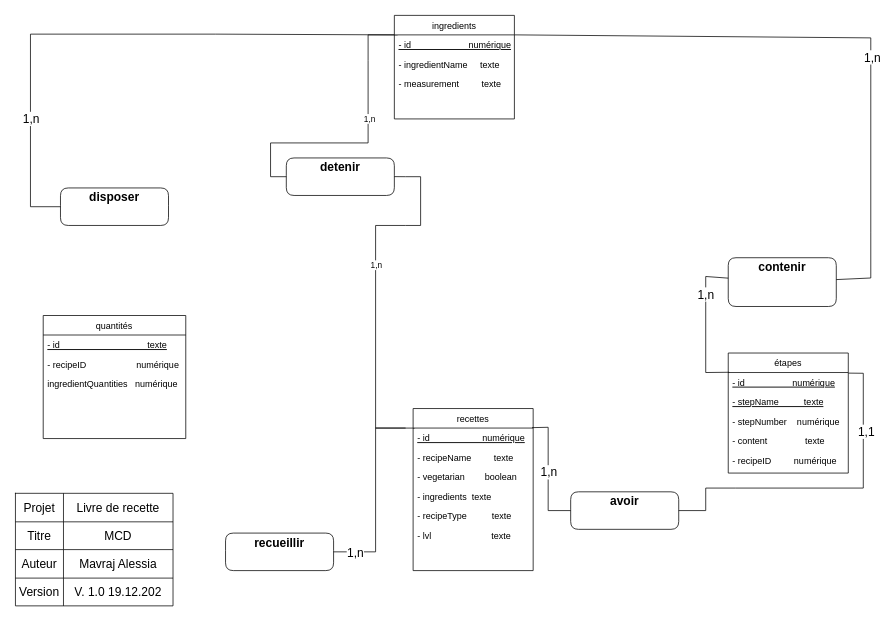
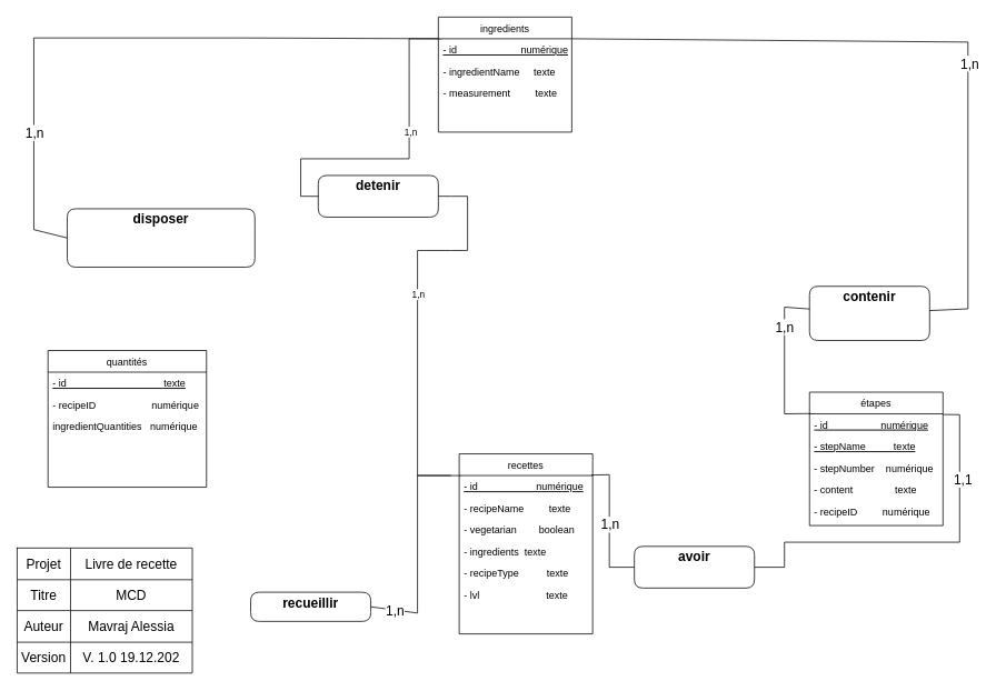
  <mxCell id="0" />
  <mxCell id="1" parent="0" />
  <mxCell id="2" style="edgeStyle=none;rounded=0;orthogonalLoop=1;jettySize=auto;html=1;entryX=0;entryY=0.5;entryDx=0;entryDy=0;fontSize=12;startSize=8;endSize=8;exitX=0.027;exitY=0;exitDx=0;exitDy=0;exitPerimeter=0;endArrow=none;endFill=0;" parent="1" source="5" target="37" edge="1"><mxGeometry relative="1" as="geometry"><Array as="points"><mxPoint x="287" y="45" /><mxPoint x="40" y="45" /><mxPoint x="40" y="275" /></Array></mxGeometry></mxCell>
  <mxCell id="3" value="1,n" style="edgeLabel;html=1;align=center;verticalAlign=middle;resizable=0;points=[];fontSize=16;" parent="2" vertex="1" connectable="0"><mxGeometry x="0.326" y="2" relative="1" as="geometry"><mxPoint x="-2" y="99" as="offset" /></mxGeometry></mxCell>
  <mxCell id="4" value="ingredients" style="swimlane;fontStyle=0;align=center;verticalAlign=top;childLayout=stackLayout;horizontal=1;startSize=26;horizontalStack=0;resizeParent=1;resizeLast=0;collapsible=1;marginBottom=0;rounded=0;shadow=0;strokeWidth=1;" parent="1" vertex="1"><mxGeometry x="525" y="20" width="160" height="138" as="geometry"><mxRectangle x="230" y="140" width="160" height="26" as="alternateBounds" /></mxGeometry></mxCell>
  <mxCell id="5" value="- id                       numérique" style="text;align=left;verticalAlign=top;spacingLeft=4;spacingRight=4;overflow=hidden;rotatable=0;points=[[0,0.5],[1,0.5]];portConstraint=eastwest;fontStyle=4" parent="4" vertex="1"><mxGeometry y="26" width="160" height="26" as="geometry" /></mxCell>
  <mxCell id="6" value="- ingredientName     texte" style="text;align=left;verticalAlign=top;spacingLeft=4;spacingRight=4;overflow=hidden;rotatable=0;points=[[0,0.5],[1,0.5]];portConstraint=eastwest;rounded=0;shadow=0;html=0;" parent="4" vertex="1"><mxGeometry y="52" width="160" height="26" as="geometry" /></mxCell>
  <mxCell id="7" value="- measurement         texte" style="text;align=left;verticalAlign=top;spacingLeft=4;spacingRight=4;overflow=hidden;rotatable=0;points=[[0,0.5],[1,0.5]];portConstraint=eastwest;rounded=0;shadow=0;html=0;" parent="4" vertex="1"><mxGeometry y="78" width="160" height="26" as="geometry" /></mxCell>
  <mxCell id="8" value="quantités" style="swimlane;fontStyle=0;align=center;verticalAlign=top;childLayout=stackLayout;horizontal=1;startSize=26;horizontalStack=0;resizeParent=1;resizeLast=0;collapsible=1;marginBottom=0;rounded=0;shadow=0;strokeWidth=1;" parent="1" vertex="1"><mxGeometry x="57" y="420" width="190" height="164" as="geometry"><mxRectangle x="130" y="380" width="160" height="26" as="alternateBounds" /></mxGeometry></mxCell>
  <mxCell id="9" value="- id                                   texte" style="text;align=left;verticalAlign=top;spacingLeft=4;spacingRight=4;overflow=hidden;rotatable=0;points=[[0,0.5],[1,0.5]];portConstraint=eastwest;fontStyle=4" parent="8" vertex="1"><mxGeometry y="26" width="190" height="26" as="geometry" /></mxCell>
  <mxCell id="10" value="- recipeID                    numérique" style="text;align=left;verticalAlign=top;spacingLeft=4;spacingRight=4;overflow=hidden;rotatable=0;points=[[0,0.5],[1,0.5]];portConstraint=eastwest;rounded=0;shadow=0;html=0;" parent="8" vertex="1"><mxGeometry y="52" width="190" height="26" as="geometry" /></mxCell>
  <mxCell id="11" value="ingredientQuantities   numérique" style="text;align=left;verticalAlign=top;spacingLeft=4;spacingRight=4;overflow=hidden;rotatable=0;points=[[0,0.5],[1,0.5]];portConstraint=eastwest;rounded=0;shadow=0;html=0;" parent="8" vertex="1"><mxGeometry y="78" width="190" height="26" as="geometry" /></mxCell>
  <mxCell id="12" style="edgeStyle=none;rounded=0;orthogonalLoop=1;jettySize=auto;html=1;entryX=1;entryY=0.5;entryDx=0;entryDy=0;fontSize=12;startSize=8;endSize=8;exitX=0.012;exitY=0.002;exitDx=0;exitDy=0;endArrow=none;endFill=0;exitPerimeter=0;" parent="1" source="15" target="38" edge="1"><mxGeometry relative="1" as="geometry"><Array as="points"><mxPoint x="500" y="570" /><mxPoint x="500" y="735" /></Array></mxGeometry></mxCell>
  <mxCell id="13" value="1,n" style="edgeLabel;html=1;align=center;verticalAlign=middle;resizable=0;points=[];fontSize=16;" parent="12" vertex="1" connectable="0"><mxGeometry x="0.757" y="1" relative="1" as="geometry"><mxPoint x="-4" y="-1" as="offset" /></mxGeometry></mxCell>
  <mxCell id="14" value="recettes" style="swimlane;fontStyle=0;align=center;verticalAlign=top;childLayout=stackLayout;horizontal=1;startSize=26;horizontalStack=0;resizeParent=1;resizeLast=0;collapsible=1;marginBottom=0;rounded=0;shadow=0;strokeWidth=1;" parent="1" vertex="1"><mxGeometry x="550" y="544" width="160" height="216" as="geometry"><mxRectangle x="340" y="380" width="170" height="26" as="alternateBounds" /></mxGeometry></mxCell>
  <mxCell id="15" value="- id                     numérique" style="text;align=left;verticalAlign=top;spacingLeft=4;spacingRight=4;overflow=hidden;rotatable=0;points=[[0,0.5],[1,0.5]];portConstraint=eastwest;fontStyle=4" parent="14" vertex="1"><mxGeometry y="26" width="160" height="26" as="geometry" /></mxCell>
  <mxCell id="16" value="- recipeName         texte" style="text;align=left;verticalAlign=top;spacingLeft=4;spacingRight=4;overflow=hidden;rotatable=0;points=[[0,0.5],[1,0.5]];portConstraint=eastwest;" parent="14" vertex="1"><mxGeometry y="52" width="160" height="26" as="geometry" /></mxCell>
  <mxCell id="17" value="- vegetarian        boolean" style="text;align=left;verticalAlign=top;spacingLeft=4;spacingRight=4;overflow=hidden;rotatable=0;points=[[0,0.5],[1,0.5]];portConstraint=eastwest;" parent="14" vertex="1"><mxGeometry y="78" width="160" height="26" as="geometry" /></mxCell>
  <mxCell id="18" value="- ingredients  texte" style="text;align=left;verticalAlign=top;spacingLeft=4;spacingRight=4;overflow=hidden;rotatable=0;points=[[0,0.5],[1,0.5]];portConstraint=eastwest;" parent="14" vertex="1"><mxGeometry y="104" width="160" height="26" as="geometry" /></mxCell>
  <mxCell id="19" value="- recipeType          texte" style="text;align=left;verticalAlign=top;spacingLeft=4;spacingRight=4;overflow=hidden;rotatable=0;points=[[0,0.5],[1,0.5]];portConstraint=eastwest;" parent="14" vertex="1"><mxGeometry y="130" width="160" height="26" as="geometry" /></mxCell>
  <mxCell id="20" value="- lvl                        texte" style="text;align=left;verticalAlign=top;spacingLeft=4;spacingRight=4;overflow=hidden;rotatable=0;points=[[0,0.5],[1,0.5]];portConstraint=eastwest;" parent="14" vertex="1"><mxGeometry y="156" width="160" height="26" as="geometry" /></mxCell>
  <mxCell id="21" value="étapes" style="swimlane;fontStyle=0;align=center;verticalAlign=top;childLayout=stackLayout;horizontal=1;startSize=26;horizontalStack=0;resizeParent=1;resizeLast=0;collapsible=1;marginBottom=0;rounded=0;shadow=0;strokeWidth=1;" parent="1" vertex="1"><mxGeometry x="970" y="470" width="160" height="160" as="geometry"><mxRectangle x="550" y="140" width="160" height="26" as="alternateBounds" /></mxGeometry></mxCell>
  <mxCell id="22" value="- id                   numérique" style="text;align=left;verticalAlign=top;spacingLeft=4;spacingRight=4;overflow=hidden;rotatable=0;points=[[0,0.5],[1,0.5]];portConstraint=eastwest;fontStyle=4" parent="21" vertex="1"><mxGeometry y="26" width="160" height="26" as="geometry" /></mxCell>
  <mxCell id="23" value="- stepName           texte" style="text;align=left;verticalAlign=top;spacingLeft=4;spacingRight=4;overflow=hidden;rotatable=0;points=[[0,0.5],[1,0.5]];portConstraint=eastwest;rounded=0;shadow=0;html=0;fontStyle=4" parent="21" vertex="1"><mxGeometry y="52" width="160" height="26" as="geometry" /></mxCell>
  <mxCell id="24" value="- stepNumber    numérique" style="text;align=left;verticalAlign=top;spacingLeft=4;spacingRight=4;overflow=hidden;rotatable=0;points=[[0,0.5],[1,0.5]];portConstraint=eastwest;rounded=0;shadow=0;html=0;" parent="21" vertex="1"><mxGeometry y="78" width="160" height="26" as="geometry" /></mxCell>
  <mxCell id="25" value="- content               texte" style="text;align=left;verticalAlign=top;spacingLeft=4;spacingRight=4;overflow=hidden;rotatable=0;points=[[0,0.5],[1,0.5]];portConstraint=eastwest;rounded=0;shadow=0;html=0;" parent="21" vertex="1"><mxGeometry y="104" width="160" height="26" as="geometry" /></mxCell>
  <mxCell id="26" value="- recipeID         numérique" style="text;align=left;verticalAlign=top;spacingLeft=4;spacingRight=4;overflow=hidden;rotatable=0;points=[[0,0.5],[1,0.5]];portConstraint=eastwest;rounded=0;shadow=0;html=0;" parent="21" vertex="1"><mxGeometry y="130" width="160" height="26" as="geometry" /></mxCell>
  <mxCell id="27" style="edgeStyle=none;rounded=0;orthogonalLoop=1;jettySize=auto;html=1;fontSize=12;startSize=8;endSize=8;endArrow=none;endFill=0;entryX=0.008;entryY=-0.013;entryDx=0;entryDy=0;entryPerimeter=0;" parent="1" source="31" target="22" edge="1"><mxGeometry relative="1" as="geometry"><Array as="points"><mxPoint x="940" y="368" /><mxPoint x="940" y="496" /></Array></mxGeometry></mxCell>
  <mxCell id="28" value="1,n" style="edgeLabel;html=1;align=center;verticalAlign=middle;resizable=0;points=[];fontSize=16;" parent="27" vertex="1" connectable="0"><mxGeometry x="-0.432" y="-1" relative="1" as="geometry"><mxPoint as="offset" /></mxGeometry></mxCell>
  <mxCell id="29" style="edgeStyle=none;rounded=0;orthogonalLoop=1;jettySize=auto;html=1;fontSize=12;startSize=8;endSize=8;endArrow=none;endFill=0;entryX=1.001;entryY=-0.001;entryDx=0;entryDy=0;entryPerimeter=0;" parent="1" source="31" target="5" edge="1"><mxGeometry relative="1" as="geometry"><Array as="points"><mxPoint x="1160" y="370" /><mxPoint x="1160" y="310" /><mxPoint x="1160" y="50" /></Array></mxGeometry></mxCell>
  <mxCell id="30" value="1,n" style="edgeLabel;html=1;align=center;verticalAlign=middle;resizable=0;points=[];fontSize=16;" parent="29" vertex="1" connectable="0"><mxGeometry x="-0.189" y="-1" relative="1" as="geometry"><mxPoint as="offset" /></mxGeometry></mxCell>
  <mxCell id="31" value="contenir" style="swimlane;fontSize=16;rounded=1;swimlaneLine=0;" parent="1" vertex="1"><mxGeometry x="970" y="343" width="144" height="65" as="geometry" /></mxCell>
  <mxCell id="32" style="edgeStyle=none;rounded=0;orthogonalLoop=1;jettySize=auto;html=1;fontSize=12;startSize=8;endSize=8;endArrow=none;endFill=0;entryX=0.991;entryY=-0.021;entryDx=0;entryDy=0;entryPerimeter=0;" parent="1" source="34" edge="1" target="15"><mxGeometry relative="1" as="geometry"><mxPoint x="810" y="416" as="targetPoint" /><Array as="points"><mxPoint x="730" y="680" /><mxPoint x="730" y="569" /></Array></mxGeometry></mxCell>
  <mxCell id="33" value="1,n" style="edgeLabel;html=1;align=center;verticalAlign=middle;resizable=0;points=[];fontSize=16;" parent="32" vertex="1" connectable="0"><mxGeometry x="-0.493" relative="1" as="geometry"><mxPoint y="-41" as="offset" /></mxGeometry></mxCell>
  <mxCell id="34" value="avoir" style="swimlane;fontSize=16;rounded=1;swimlaneLine=0;startSize=23;" parent="1" vertex="1"><mxGeometry x="760" y="655" width="144" height="50" as="geometry" /></mxCell>
  <mxCell id="35" style="edgeStyle=none;rounded=0;orthogonalLoop=1;jettySize=auto;html=1;entryX=1;entryY=0.5;entryDx=0;entryDy=0;fontSize=12;startSize=8;endSize=8;exitX=1.001;exitY=0.03;exitDx=0;exitDy=0;endArrow=none;endFill=0;exitPerimeter=0;" parent="1" source="22" target="34" edge="1"><mxGeometry relative="1" as="geometry"><Array as="points"><mxPoint x="1150" y="497" /><mxPoint x="1150" y="650" /><mxPoint x="980" y="650" /><mxPoint x="940" y="650" /><mxPoint x="940" y="680" /></Array></mxGeometry></mxCell>
  <mxCell id="36" value="1,1" style="edgeLabel;html=1;align=center;verticalAlign=middle;resizable=0;points=[];fontSize=16;" parent="35" vertex="1" connectable="0"><mxGeometry x="-0.216" y="2" relative="1" as="geometry"><mxPoint x="7" y="-78" as="offset" /></mxGeometry></mxCell>
- <mxCell id="37" value="disposer" style="swimlane;fontSize=16;rounded=1;swimlaneLine=0;startSize=23;" parent="1" vertex="1"><mxGeometry x="80" y="250" width="144" height="50" as="geometry" /></mxCell>
- <mxCell id="38" value="recueillir" style="swimlane;fontSize=16;rounded=1;swimlaneLine=0;startSize=23;" parent="1" vertex="1"><mxGeometry x="300" y="710" width="144" height="50" as="geometry" /></mxCell>
+ <mxCell id="37" value="disposer" style="swimlane;fontSize=16;rounded=1;swimlaneLine=0;startSize=23;" parent="1" vertex="1"><mxGeometry x="80" y="250" width="225" height="70" as="geometry" /></mxCell>
+ <mxCell id="38" value="recueillir" style="swimlane;fontSize=16;rounded=1;swimlaneLine=0;startSize=23;" parent="1" vertex="1"><mxGeometry x="300" y="710" width="144" height="35" as="geometry" /></mxCell>
  <mxCell id="39" value="" style="shape=table;startSize=0;container=1;collapsible=0;childLayout=tableLayout;fontSize=16;" parent="1" vertex="1"><mxGeometry y="657" width="210" height="150" as="geometry" x="20" /></mxCell>
  <mxCell id="40" value="" style="shape=tableRow;horizontal=0;startSize=0;swimlaneHead=0;swimlaneBody=0;strokeColor=inherit;top=0;left=0;bottom=0;right=0;collapsible=0;dropTarget=0;fillColor=none;points=[[0,0.5],[1,0.5]];portConstraint=eastwest;fontSize=16;" parent="39" vertex="1"><mxGeometry width="210" height="38" as="geometry" /></mxCell>
  <mxCell id="41" value="Projet" style="shape=partialRectangle;html=1;whiteSpace=wrap;connectable=0;strokeColor=inherit;overflow=hidden;fillColor=none;top=0;left=0;bottom=0;right=0;pointerEvents=1;fontSize=16;" parent="40" vertex="1"><mxGeometry width="64" height="38" as="geometry"><mxRectangle width="64" height="38" as="alternateBounds" /></mxGeometry></mxCell>
  <mxCell id="42" value="Livre de recette" style="shape=partialRectangle;html=1;whiteSpace=wrap;connectable=0;strokeColor=inherit;overflow=hidden;fillColor=none;top=0;left=0;bottom=0;right=0;pointerEvents=1;fontSize=16;" parent="40" vertex="1"><mxGeometry x="64" width="146" height="38" as="geometry"><mxRectangle width="146" height="38" as="alternateBounds" /></mxGeometry></mxCell>
  <mxCell id="43" value="" style="shape=tableRow;horizontal=0;startSize=0;swimlaneHead=0;swimlaneBody=0;strokeColor=inherit;top=0;left=0;bottom=0;right=0;collapsible=0;dropTarget=0;fillColor=none;points=[[0,0.5],[1,0.5]];portConstraint=eastwest;fontSize=16;" parent="39" vertex="1"><mxGeometry y="38" width="210" height="37" as="geometry" /></mxCell>
  <mxCell id="44" value="Titre" style="shape=partialRectangle;html=1;whiteSpace=wrap;connectable=0;strokeColor=inherit;overflow=hidden;fillColor=none;top=0;left=0;bottom=0;right=0;pointerEvents=1;fontSize=16;" parent="43" vertex="1"><mxGeometry width="64" height="37" as="geometry"><mxRectangle width="64" height="37" as="alternateBounds" /></mxGeometry></mxCell>
  <mxCell id="45" value="MCD" style="shape=partialRectangle;html=1;whiteSpace=wrap;connectable=0;strokeColor=inherit;overflow=hidden;fillColor=none;top=0;left=0;bottom=0;right=0;pointerEvents=1;fontSize=16;" parent="43" vertex="1"><mxGeometry x="64" width="146" height="37" as="geometry"><mxRectangle width="146" height="37" as="alternateBounds" /></mxGeometry></mxCell>
  <mxCell id="46" value="" style="shape=tableRow;horizontal=0;startSize=0;swimlaneHead=0;swimlaneBody=0;strokeColor=inherit;top=0;left=0;bottom=0;right=0;collapsible=0;dropTarget=0;fillColor=none;points=[[0,0.5],[1,0.5]];portConstraint=eastwest;fontSize=16;" parent="39" vertex="1"><mxGeometry y="75" width="210" height="38" as="geometry" /></mxCell>
  <mxCell id="47" value="Auteur" style="shape=partialRectangle;html=1;whiteSpace=wrap;connectable=0;strokeColor=inherit;overflow=hidden;fillColor=none;top=0;left=0;bottom=0;right=0;pointerEvents=1;fontSize=16;" parent="46" vertex="1"><mxGeometry width="64" height="38" as="geometry"><mxRectangle width="64" height="38" as="alternateBounds" /></mxGeometry></mxCell>
  <mxCell id="48" value="Mavraj Alessia" style="shape=partialRectangle;html=1;whiteSpace=wrap;connectable=0;strokeColor=inherit;overflow=hidden;fillColor=none;top=0;left=0;bottom=0;right=0;pointerEvents=1;fontSize=16;" parent="46" vertex="1"><mxGeometry x="64" width="146" height="38" as="geometry"><mxRectangle width="146" height="38" as="alternateBounds" /></mxGeometry></mxCell>
  <mxCell id="49" style="shape=tableRow;horizontal=0;startSize=0;swimlaneHead=0;swimlaneBody=0;strokeColor=inherit;top=0;left=0;bottom=0;right=0;collapsible=0;dropTarget=0;fillColor=none;points=[[0,0.5],[1,0.5]];portConstraint=eastwest;fontSize=16;" parent="39" vertex="1"><mxGeometry y="113" width="210" height="37" as="geometry" /></mxCell>
  <mxCell id="50" value="Version" style="shape=partialRectangle;html=1;whiteSpace=wrap;connectable=0;strokeColor=inherit;overflow=hidden;fillColor=none;top=0;left=0;bottom=0;right=0;pointerEvents=1;fontSize=16;" parent="49" vertex="1"><mxGeometry width="64" height="37" as="geometry"><mxRectangle width="64" height="37" as="alternateBounds" /></mxGeometry></mxCell>
  <mxCell id="51" value="V. 1.0 19.12.202" style="shape=partialRectangle;html=1;whiteSpace=wrap;connectable=0;strokeColor=inherit;overflow=hidden;fillColor=none;top=0;left=0;bottom=0;right=0;pointerEvents=1;fontSize=16;" parent="49" vertex="1"><mxGeometry x="64" width="146" height="37" as="geometry"><mxRectangle width="146" height="37" as="alternateBounds" /></mxGeometry></mxCell>
  <mxCell id="52" value="detenir" style="swimlane;fontSize=16;rounded=1;swimlaneLine=0;startSize=23;" vertex="1" parent="1"><mxGeometry x="381" y="210" width="144" height="50" as="geometry" /></mxCell>
  <mxCell id="53" value="" style="endArrow=none;html=1;rounded=0;exitX=0;exitY=0.5;exitDx=0;exitDy=0;" edge="1" parent="1" source="52"><mxGeometry relative="1" as="geometry"><mxPoint x="490" y="190" as="sourcePoint" /><mxPoint x="525" y="46" as="targetPoint" /><Array as="points"><mxPoint x="360" y="235" /><mxPoint x="360" y="190" /><mxPoint x="490" y="190" /><mxPoint x="490" y="80" /><mxPoint x="490" y="46" /></Array></mxGeometry></mxCell>
  <mxCell id="54" value="1,n" style="edgeLabel;html=1;align=center;verticalAlign=middle;resizable=0;points=[];" vertex="1" connectable="0" parent="53"><mxGeometry x="0.219" y="-1" relative="1" as="geometry"><mxPoint as="offset" /></mxGeometry></mxCell>
  <mxCell id="55" value="" style="endArrow=none;html=1;rounded=0;" edge="1" parent="1"><mxGeometry relative="1" as="geometry"><mxPoint x="525" y="234.92" as="sourcePoint" /><mxPoint x="540" y="570" as="targetPoint" /><Array as="points"><mxPoint x="540" y="235" /><mxPoint x="560" y="235" /><mxPoint x="560" y="300" /><mxPoint x="540" y="300" /><mxPoint x="500" y="300" /><mxPoint x="500" y="570" /></Array></mxGeometry></mxCell>
  <mxCell id="56" value="1,n" style="edgeLabel;html=1;align=center;verticalAlign=middle;resizable=0;points=[];" vertex="1" connectable="0" parent="55"><mxGeometry x="-0.119" y="-3" relative="1" as="geometry"><mxPoint x="3" y="6" as="offset" /></mxGeometry></mxCell>
